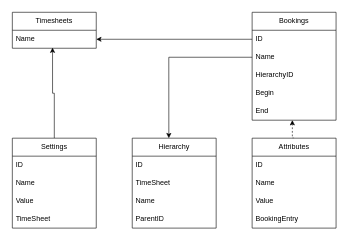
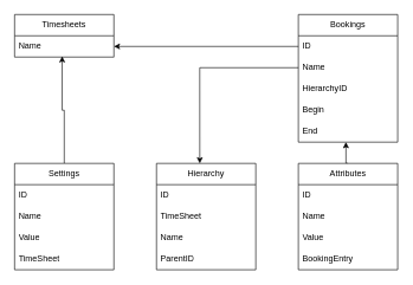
  <mxCell id="0" />
  <mxCell id="1" parent="0" />
  <mxCell id="2" value="Timesheets" style="swimlane;fontStyle=0;childLayout=stackLayout;horizontal=1;startSize=30;horizontalStack=0;resizeParent=1;resizeParentMax=0;resizeLast=0;collapsible=1;marginBottom=0;whiteSpace=wrap;html=1;" parent="1" vertex="1"><mxGeometry x="20" y="20" width="140" height="60" as="geometry" /></mxCell>
  <mxCell id="3" value="Name" style="text;strokeColor=none;fillColor=none;align=left;verticalAlign=middle;spacingLeft=4;spacingRight=4;overflow=hidden;points=[[0,0.5],[1,0.5]];portConstraint=eastwest;rotatable=0;whiteSpace=wrap;html=1;" parent="2" vertex="1"><mxGeometry y="30" width="140" height="30" as="geometry" /></mxCell>
  <mxCell id="4" value="Bookings" style="swimlane;fontStyle=0;childLayout=stackLayout;horizontal=1;startSize=30;horizontalStack=0;resizeParent=1;resizeParentMax=0;resizeLast=0;collapsible=1;marginBottom=0;whiteSpace=wrap;html=1;" parent="1" vertex="1"><mxGeometry x="420" y="20" width="140" height="180" as="geometry" /></mxCell>
  <mxCell id="5" value="ID" style="text;strokeColor=none;fillColor=none;align=left;verticalAlign=middle;spacingLeft=4;spacingRight=4;overflow=hidden;points=[[0,0.5],[1,0.5]];portConstraint=eastwest;rotatable=0;whiteSpace=wrap;html=1;" parent="4" vertex="1"><mxGeometry y="30" width="140" height="30" as="geometry" /></mxCell>
  <mxCell id="6" value="Name" style="text;strokeColor=none;fillColor=none;align=left;verticalAlign=middle;spacingLeft=4;spacingRight=4;overflow=hidden;points=[[0,0.5],[1,0.5]];portConstraint=eastwest;rotatable=0;whiteSpace=wrap;html=1;" parent="4" vertex="1"><mxGeometry y="60" width="140" height="30" as="geometry" /></mxCell>
  <mxCell id="7" value="HierarchyID" style="text;strokeColor=none;fillColor=none;align=left;verticalAlign=middle;spacingLeft=4;spacingRight=4;overflow=hidden;points=[[0,0.5],[1,0.5]];portConstraint=eastwest;rotatable=0;whiteSpace=wrap;html=1;" parent="4" vertex="1"><mxGeometry y="90" width="140" height="30" as="geometry" /></mxCell>
  <mxCell id="8" value="Begin" style="text;strokeColor=none;fillColor=none;align=left;verticalAlign=middle;spacingLeft=4;spacingRight=4;overflow=hidden;points=[[0,0.5],[1,0.5]];portConstraint=eastwest;rotatable=0;whiteSpace=wrap;html=1;" parent="4" vertex="1"><mxGeometry y="120" width="140" height="30" as="geometry" /></mxCell>
  <mxCell id="9" value="End" style="text;strokeColor=none;fillColor=none;align=left;verticalAlign=middle;spacingLeft=4;spacingRight=4;overflow=hidden;points=[[0,0.5],[1,0.5]];portConstraint=eastwest;rotatable=0;whiteSpace=wrap;html=1;" parent="4" vertex="1"><mxGeometry y="150" width="140" height="30" as="geometry" /></mxCell>
  <mxCell id="10" style="edgeStyle=orthogonalEdgeStyle;rounded=0;orthogonalLoop=1;jettySize=auto;html=1;exitX=0.5;exitY=0;exitDx=0;exitDy=0;entryX=0.479;entryY=0.967;entryDx=0;entryDy=0;entryPerimeter=0;" parent="1" source="11" target="3" edge="1"><mxGeometry relative="1" as="geometry" /></mxCell>
  <mxCell id="11" value="Settings" style="swimlane;fontStyle=0;childLayout=stackLayout;horizontal=1;startSize=30;horizontalStack=0;resizeParent=1;resizeParentMax=0;resizeLast=0;collapsible=1;marginBottom=0;whiteSpace=wrap;html=1;" parent="1" vertex="1"><mxGeometry x="20" y="230" width="140" height="150" as="geometry" /></mxCell>
  <mxCell id="12" value="ID" style="text;strokeColor=none;fillColor=none;align=left;verticalAlign=middle;spacingLeft=4;spacingRight=4;overflow=hidden;points=[[0,0.5],[1,0.5]];portConstraint=eastwest;rotatable=0;whiteSpace=wrap;html=1;" parent="11" vertex="1"><mxGeometry y="30" width="140" height="30" as="geometry" /></mxCell>
  <mxCell id="13" value="Name" style="text;strokeColor=none;fillColor=none;align=left;verticalAlign=middle;spacingLeft=4;spacingRight=4;overflow=hidden;points=[[0,0.5],[1,0.5]];portConstraint=eastwest;rotatable=0;whiteSpace=wrap;html=1;" parent="11" vertex="1"><mxGeometry y="60" width="140" height="30" as="geometry" /></mxCell>
  <mxCell id="14" value="Value" style="text;strokeColor=none;fillColor=none;align=left;verticalAlign=middle;spacingLeft=4;spacingRight=4;overflow=hidden;points=[[0,0.5],[1,0.5]];portConstraint=eastwest;rotatable=0;whiteSpace=wrap;html=1;" parent="11" vertex="1"><mxGeometry y="90" width="140" height="30" as="geometry" /></mxCell>
  <mxCell id="15" value="TimeSheet" style="text;strokeColor=none;fillColor=none;align=left;verticalAlign=middle;spacingLeft=4;spacingRight=4;overflow=hidden;points=[[0,0.5],[1,0.5]];portConstraint=eastwest;rotatable=0;whiteSpace=wrap;html=1;" parent="11" vertex="1"><mxGeometry y="120" width="140" height="30" as="geometry" /></mxCell>
- <mxCell id="16" style="edgeStyle=orthogonalEdgeStyle;rounded=0;orthogonalLoop=1;jettySize=auto;html=1;exitX=0.5;exitY=0;exitDx=0;exitDy=0;entryX=0.479;entryY=1;entryDx=0;entryDy=0;entryPerimeter=0;dashed=1;" parent="1" source="17" target="9" edge="1"><mxGeometry relative="1" as="geometry" /></mxCell>
+ <mxCell id="16" style="edgeStyle=orthogonalEdgeStyle;rounded=0;orthogonalLoop=1;jettySize=auto;html=1;exitX=0.5;exitY=0;exitDx=0;exitDy=0;entryX=0.479;entryY=1;entryDx=0;entryDy=0;entryPerimeter=0;" parent="1" source="17" target="9" edge="1"><mxGeometry relative="1" as="geometry" /></mxCell>
  <mxCell id="17" value="Attributes" style="swimlane;fontStyle=0;childLayout=stackLayout;horizontal=1;startSize=30;horizontalStack=0;resizeParent=1;resizeParentMax=0;resizeLast=0;collapsible=1;marginBottom=0;whiteSpace=wrap;html=1;" parent="1" vertex="1"><mxGeometry x="420" y="230" width="140" height="150" as="geometry" /></mxCell>
  <mxCell id="18" value="ID" style="text;strokeColor=none;fillColor=none;align=left;verticalAlign=middle;spacingLeft=4;spacingRight=4;overflow=hidden;points=[[0,0.5],[1,0.5]];portConstraint=eastwest;rotatable=0;whiteSpace=wrap;html=1;" parent="17" vertex="1"><mxGeometry y="30" width="140" height="30" as="geometry" /></mxCell>
  <mxCell id="19" value="Name" style="text;strokeColor=none;fillColor=none;align=left;verticalAlign=middle;spacingLeft=4;spacingRight=4;overflow=hidden;points=[[0,0.5],[1,0.5]];portConstraint=eastwest;rotatable=0;whiteSpace=wrap;html=1;" parent="17" vertex="1"><mxGeometry y="60" width="140" height="30" as="geometry" /></mxCell>
  <mxCell id="20" value="Value" style="text;strokeColor=none;fillColor=none;align=left;verticalAlign=middle;spacingLeft=4;spacingRight=4;overflow=hidden;points=[[0,0.5],[1,0.5]];portConstraint=eastwest;rotatable=0;whiteSpace=wrap;html=1;" parent="17" vertex="1"><mxGeometry y="90" width="140" height="30" as="geometry" /></mxCell>
  <mxCell id="21" value="BookingEntry" style="text;strokeColor=none;fillColor=none;align=left;verticalAlign=middle;spacingLeft=4;spacingRight=4;overflow=hidden;points=[[0,0.5],[1,0.5]];portConstraint=eastwest;rotatable=0;whiteSpace=wrap;html=1;" parent="17" vertex="1"><mxGeometry y="120" width="140" height="30" as="geometry" /></mxCell>
  <mxCell id="22" style="edgeStyle=orthogonalEdgeStyle;rounded=0;orthogonalLoop=1;jettySize=auto;html=1;exitX=0;exitY=0.5;exitDx=0;exitDy=0;" parent="1" source="5" target="3" edge="1"><mxGeometry relative="1" as="geometry" /></mxCell>
  <mxCell id="23" value="Hierarchy" style="swimlane;fontStyle=0;childLayout=stackLayout;horizontal=1;startSize=30;horizontalStack=0;resizeParent=1;resizeParentMax=0;resizeLast=0;collapsible=1;marginBottom=0;whiteSpace=wrap;html=1;" parent="1" vertex="1"><mxGeometry x="220" y="230" width="140" height="150" as="geometry" /></mxCell>
  <mxCell id="24" value="ID" style="text;strokeColor=none;fillColor=none;align=left;verticalAlign=middle;spacingLeft=4;spacingRight=4;overflow=hidden;points=[[0,0.5],[1,0.5]];portConstraint=eastwest;rotatable=0;whiteSpace=wrap;html=1;" parent="23" vertex="1"><mxGeometry y="30" width="140" height="30" as="geometry" /></mxCell>
  <mxCell id="25" value="TimeSheet" style="text;strokeColor=none;fillColor=none;align=left;verticalAlign=middle;spacingLeft=4;spacingRight=4;overflow=hidden;points=[[0,0.5],[1,0.5]];portConstraint=eastwest;rotatable=0;whiteSpace=wrap;html=1;" parent="23" vertex="1"><mxGeometry y="60" width="140" height="30" as="geometry" /></mxCell>
  <mxCell id="26" value="Name" style="text;strokeColor=none;fillColor=none;align=left;verticalAlign=middle;spacingLeft=4;spacingRight=4;overflow=hidden;points=[[0,0.5],[1,0.5]];portConstraint=eastwest;rotatable=0;whiteSpace=wrap;html=1;" parent="23" vertex="1"><mxGeometry y="90" width="140" height="30" as="geometry" /></mxCell>
  <mxCell id="27" value="ParentID" style="text;strokeColor=none;fillColor=none;align=left;verticalAlign=middle;spacingLeft=4;spacingRight=4;overflow=hidden;points=[[0,0.5],[1,0.5]];portConstraint=eastwest;rotatable=0;whiteSpace=wrap;html=1;" parent="23" vertex="1"><mxGeometry y="120" width="140" height="30" as="geometry" /></mxCell>
  <mxCell id="28" style="edgeStyle=orthogonalEdgeStyle;rounded=0;orthogonalLoop=1;jettySize=auto;html=1;exitX=0;exitY=0.5;exitDx=0;exitDy=0;entryX=0.436;entryY=0;entryDx=0;entryDy=0;entryPerimeter=0;" parent="1" source="6" target="23" edge="1"><mxGeometry relative="1" as="geometry" /></mxCell>
